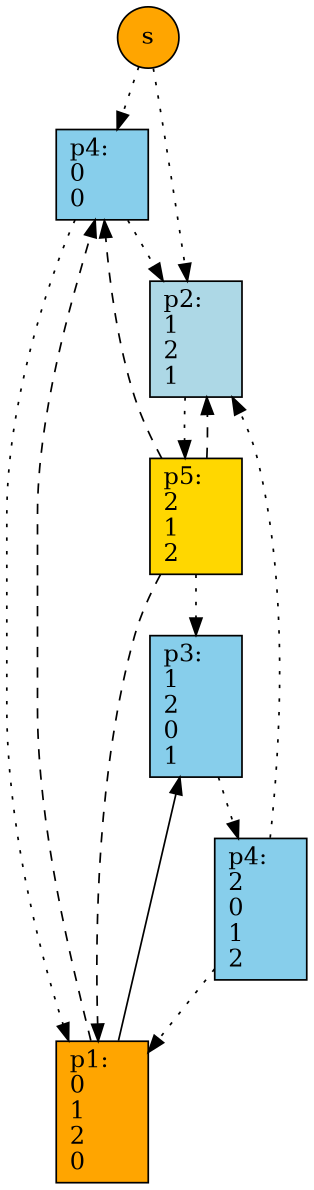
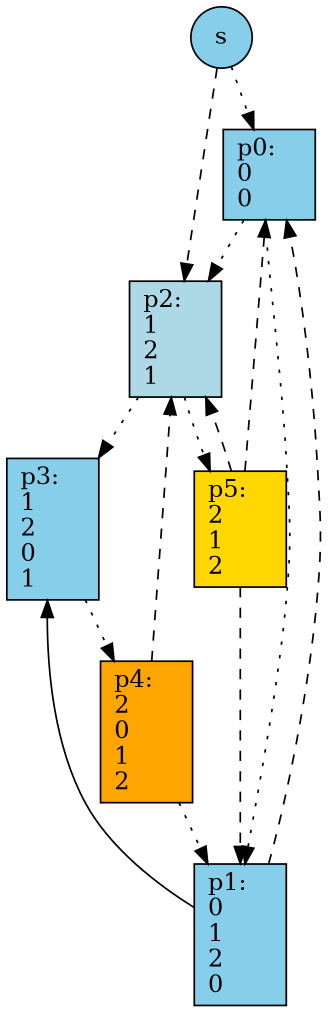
  digraph {
    rankdir=TB
    node [fillcolor=skyblue shape=rectangle style=filled]
    edge [style=dotted]
-   s [fillcolor=orange shape=circle]
-   n2 [label="p4:\l0\l0\l"]
+   s [shape=circle]
+   n2 [label="p0:\l0\l0\l"]
    n3 [fillcolor=lightblue label="p2:\l1\l2\l1\l"]
-   n4 [fillcolor=orange label="p1:\l0\l1\l2\l0\l"]
+   n4 [label="p1:\l0\l1\l2\l0\l"]
    n5 [label="p3:\l1\l2\l0\l1\l"]
    n6 [fillcolor=gold label="p5:\l2\l1\l2\l"]
-   n7 [label="p4:\l2\l0\l1\l2\l"]
+   n7 [fillcolor=orange label="p4:\l2\l0\l1\l2\l"]
    s -> n2
-   s -> n3
+   s -> n3 [style=dashed]
    n2 -> n3
    n2 -> n4
    n3 -> n6
    n4 -> n2 [style=dashed]
    n4 -> n5 [style=solid]
    n5 -> n7
    n6 -> n2 [style=dashed]
    n6 -> n3 [style=dashed]
    n6 -> n4 [style=dashed]
-   n6 -> n5
-   n7 -> n3
+   n3 -> n5
+   n7 -> n3 [style=dashed]
    n7 -> n4
  }
